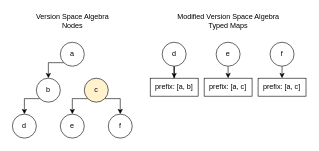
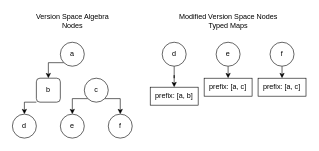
  <mxCell id="0" />
  <mxCell id="1" parent="0" />
  <mxCell id="2" style="edgeStyle=orthogonalEdgeStyle;rounded=0;orthogonalLoop=1;jettySize=auto;html=1;exitX=0;exitY=1;exitDx=0;exitDy=0;entryX=0.5;entryY=0;entryDx=0;entryDy=0;" parent="1" source="3" target="9" edge="1"><mxGeometry relative="1" as="geometry" /></mxCell>
- <mxCell id="3" value="b" style="ellipse;whiteSpace=wrap;html=1;aspect=fixed;" parent="1" vertex="1"><mxGeometry x="60" y="130" width="40" height="40" as="geometry" /></mxCell>
+ <mxCell id="3" value="b" style="whiteSpace=wrap;html=1;aspect=fixed;rounded=1;" parent="1" vertex="1"><mxGeometry x="60" y="130" width="40" height="40" as="geometry" /></mxCell>
  <mxCell id="4" style="edgeStyle=orthogonalEdgeStyle;rounded=0;orthogonalLoop=1;jettySize=auto;html=1;exitX=0;exitY=1;exitDx=0;exitDy=0;entryX=0.5;entryY=0;entryDx=0;entryDy=0;" parent="1" source="6" target="10" edge="1"><mxGeometry relative="1" as="geometry" /></mxCell>
  <mxCell id="5" style="edgeStyle=orthogonalEdgeStyle;rounded=0;orthogonalLoop=1;jettySize=auto;html=1;exitX=1;exitY=1;exitDx=0;exitDy=0;entryX=0.5;entryY=0;entryDx=0;entryDy=0;" parent="1" source="6" target="11" edge="1"><mxGeometry relative="1" as="geometry" /></mxCell>
- <mxCell id="6" value="c" style="ellipse;whiteSpace=wrap;html=1;aspect=fixed;fillColor=#fff2cc;" parent="1" vertex="1"><mxGeometry x="140" y="130" width="40" height="40" as="geometry" /></mxCell>
+ <mxCell id="6" value="c" style="ellipse;whiteSpace=wrap;html=1;aspect=fixed;" parent="1" vertex="1"><mxGeometry x="140" y="130" width="40" height="40" as="geometry" /></mxCell>
  <mxCell id="7" style="edgeStyle=orthogonalEdgeStyle;rounded=0;orthogonalLoop=1;jettySize=auto;html=1;exitX=0;exitY=1;exitDx=0;exitDy=0;entryX=0.5;entryY=0;entryDx=0;entryDy=0;" parent="1" source="8" target="3" edge="1"><mxGeometry relative="1" as="geometry" /></mxCell>
  <mxCell id="8" value="a" style="ellipse;whiteSpace=wrap;html=1;aspect=fixed;" parent="1" vertex="1"><mxGeometry x="100" y="70" width="40" height="40" as="geometry" /></mxCell>
  <mxCell id="9" value="d" style="ellipse;whiteSpace=wrap;html=1;aspect=fixed;" parent="1" vertex="1"><mxGeometry x="20" y="190" width="40" height="40" as="geometry" /></mxCell>
  <mxCell id="10" value="e" style="ellipse;whiteSpace=wrap;html=1;aspect=fixed;" parent="1" vertex="1"><mxGeometry x="100" y="190" width="40" height="40" as="geometry" /></mxCell>
  <mxCell id="11" value="f" style="ellipse;whiteSpace=wrap;html=1;aspect=fixed;" parent="1" vertex="1"><mxGeometry x="180" y="190" width="40" height="40" as="geometry" /></mxCell>
  <mxCell id="12" value="&amp;nbsp; prefix: [a, c]&lt;br&gt;" style="rounded=0;whiteSpace=wrap;html=1;align=left;" parent="1" vertex="1"><mxGeometry x="340" y="130" width="80" height="30" as="geometry" /></mxCell>
  <mxCell id="13" value="&amp;nbsp; prefix: [a, c]&lt;br&gt;" style="rounded=0;whiteSpace=wrap;html=1;align=left;" parent="1" vertex="1"><mxGeometry x="430" y="130" width="80" height="30" as="geometry" /></mxCell>
- <mxCell id="14" value="&amp;nbsp; prefix: [a, b]&lt;br&gt;" style="rounded=0;whiteSpace=wrap;html=1;align=left;" parent="1" vertex="1"><mxGeometry x="250" y="130" width="80" height="30" as="geometry" /></mxCell>
+ <mxCell id="14" value="&amp;nbsp; prefix: [a, b]&lt;br&gt;" style="rounded=0;whiteSpace=wrap;html=1;align=left;" parent="1" vertex="1"><mxGeometry x="250" y="145" width="80" height="30" as="geometry" /></mxCell>
  <mxCell id="15" style="edgeStyle=orthogonalEdgeStyle;rounded=0;orthogonalLoop=1;jettySize=auto;html=1;exitX=0.5;exitY=1;exitDx=0;exitDy=0;entryX=0.5;entryY=0;entryDx=0;entryDy=0;" parent="1" source="16" target="13" edge="1"><mxGeometry relative="1" as="geometry" /></mxCell>
  <mxCell id="16" value="f" style="ellipse;whiteSpace=wrap;html=1;aspect=fixed;" parent="1" vertex="1"><mxGeometry x="450" y="70" width="40" height="40" as="geometry" /></mxCell>
  <mxCell id="17" style="edgeStyle=orthogonalEdgeStyle;rounded=0;orthogonalLoop=1;jettySize=auto;html=1;exitX=0.5;exitY=1;exitDx=0;exitDy=0;entryX=0.5;entryY=0;entryDx=0;entryDy=0;" parent="1" source="18" target="12" edge="1"><mxGeometry relative="1" as="geometry" /></mxCell>
  <mxCell id="18" value="e" style="ellipse;whiteSpace=wrap;html=1;aspect=fixed;" parent="1" vertex="1"><mxGeometry x="360" y="70" width="40" height="40" as="geometry" /></mxCell>
  <mxCell id="19" style="edgeStyle=orthogonalEdgeStyle;rounded=0;orthogonalLoop=1;jettySize=auto;html=1;entryX=0.5;entryY=0;entryDx=0;entryDy=0;" parent="1" source="20" target="14" edge="1"><mxGeometry relative="1" as="geometry" /></mxCell>
  <mxCell id="20" value="d" style="ellipse;whiteSpace=wrap;html=1;aspect=fixed;" parent="1" vertex="1"><mxGeometry x="270" y="70" width="40" height="40" as="geometry" /></mxCell>
  <mxCell id="21" value="Version Space Algebra&lt;br&gt;Nodes" style="text;html=1;align=center;verticalAlign=middle;resizable=0;points=[];autosize=1;" parent="1" vertex="1"><mxGeometry x="50" y="20" width="140" height="30" as="geometry" /></mxCell>
- <mxCell id="22" value="Modified Version Space Algebra&lt;br&gt;Typed Maps" style="text;html=1;align=center;verticalAlign=middle;resizable=0;points=[];autosize=1;" parent="1" vertex="1"><mxGeometry x="285" y="20" width="190" height="30" as="geometry" /></mxCell>
+ <mxCell id="22" value="Modified Version Space Nodes&lt;br&gt;Typed Maps" style="text;html=1;align=center;verticalAlign=middle;resizable=0;points=[];autosize=1;" parent="1" vertex="1"><mxGeometry x="285" y="20" width="190" height="30" as="geometry" /></mxCell>
